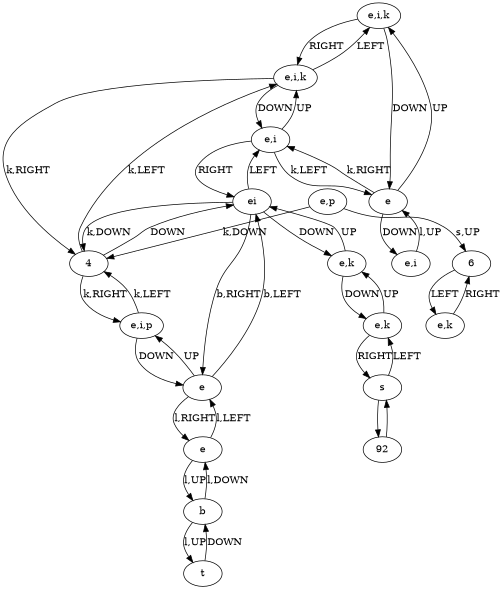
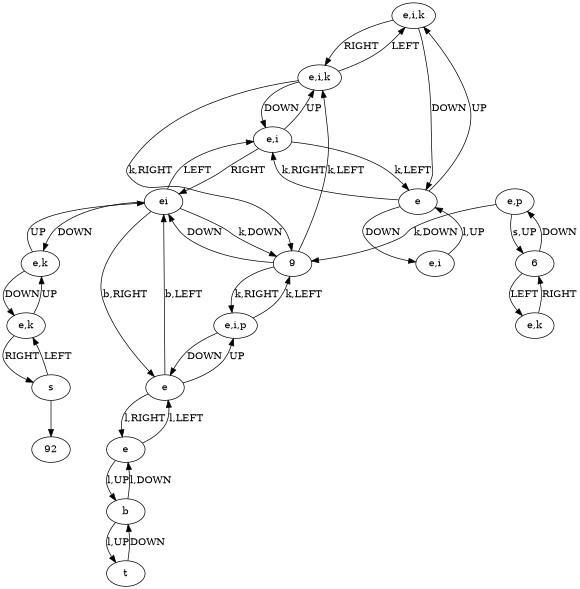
  digraph {
    n1 [label="e,i,k"]
    n2 [label="e,i,k"]
    n3 [label=e]
-   4
+   4 [label=9]
    n5 [label="e,i"]
    n6 [label="e,i"]
    n7 [label="e,i,p"]
    n8 [label=ei]
    n9 [label="e,k"]
    n10 [label=6]
    n11 [label="e,p"]
    n12 [label=e]
    n13 [label="e,k"]
    n14 [label=e]
    n15 [label="e,k"]
    n16 [label=s]
    n17 [label=b]
    n18 [label=t]
    n19 [label=92]
    n1 -> n2 [label=RIGHT]
    n1 -> n3 [label=DOWN]
    n2 -> n1 [label=LEFT]
    n2 -> 4 [label="k,RIGHT"]
    n2 -> n5 [label=DOWN]
    n3 -> n1 [label=UP]
    n3 -> n5 [label="k,RIGHT"]
    n3 -> n6 [label=DOWN]
    4 -> n2 [label="k,LEFT"]
    4 -> n7 [label="k,RIGHT"]
    4 -> n8 [label=DOWN]
    n5 -> n2 [label=UP]
    n5 -> n3 [label="k,LEFT"]
    n5 -> n8 [label=RIGHT]
    n6 -> n3 [label="l,UP"]
    n7 -> 4 [label="k,LEFT"]
    n7 -> n12 [label=DOWN]
    n8 -> 4 [label="k,DOWN"]
    n8 -> n5 [label=LEFT]
    n8 -> n12 [label="b,RIGHT"]
    n8 -> n13 [label=DOWN]
    n9 -> n10 [label=RIGHT]
    n10 -> n9 [label=LEFT]
+   n10 -> n11 [label=DOWN]
    n11 -> 4 [label="k,DOWN"]
    n11 -> n10 [label="s,UP"]
    n12 -> n7 [label=UP]
    n12 -> n8 [label="b,LEFT"]
    n12 -> n14 [label="l,RIGHT"]
    n13 -> n8 [label=UP]
    n13 -> n15 [label=DOWN]
    n14 -> n12 [label="l,LEFT"]
    n14 -> n17 [label="l,UP"]
    n15 -> n13 [label=UP]
    n15 -> n16 [label=RIGHT]
    n16 -> n15 [label=LEFT]
    n16 -> n19
    n17 -> n14 [label="l,DOWN"]
    n17 -> n18 [label="l,UP"]
    n18 -> n17 [label=DOWN]
-   n19 -> n16
  }
